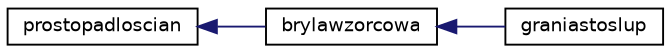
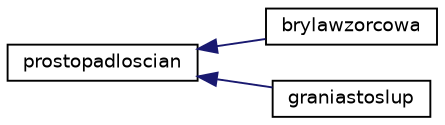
  digraph {
    rankdir=LR
    node [color=black fillcolor=white fontname=Helvetica fontsize=10 shape=record style=filled]
    edge [color=midnightblue dir=back fontname=Helvetica fontsize=10 labelfontname=Helvetica labelfontsize=10 style=solid]
    n1 [height=0.2 label=brylawzorcowa width=0.4]
    n2 [height=0.2 label=graniastoslup width=0.4]
    n3 [height=0.2 label=prostopadloscian width=0.4]
-   n1 -> n2
+   n3 -> n2
    n3 -> n1
  }
